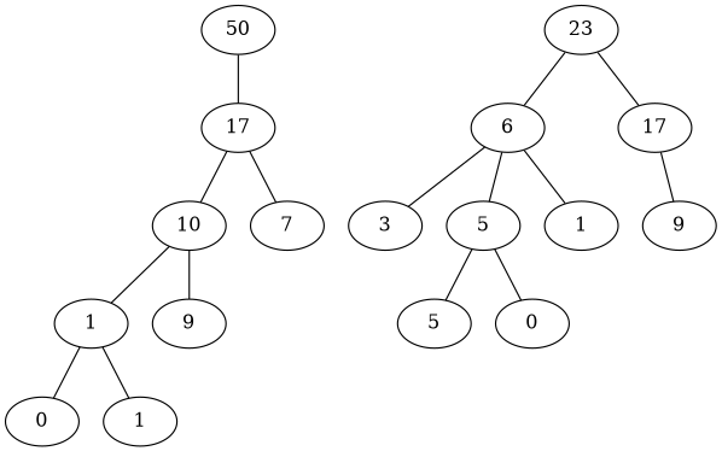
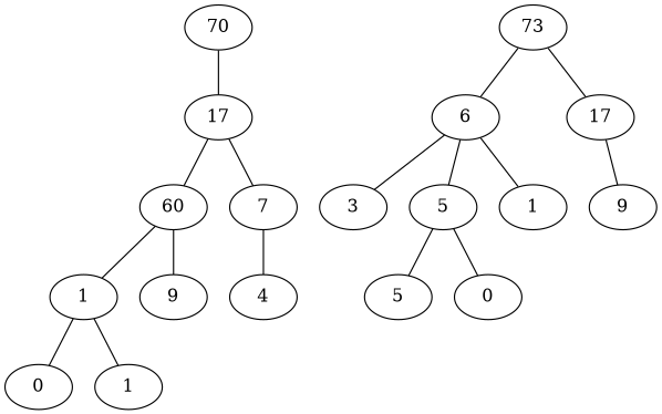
  graph {
-   n1 [label=50]
+   n1 [label=70]
    n2 [label=17]
-   n3 [label=10]
+   n3 [label=60]
    n4 [label=7]
-   n5 [label=23]
+   n5 [label=73]
    n6 [label=6]
    n7 [label=17]
    n8 [label=1]
    n9 [label=9]
+   n10 [label=4]
    n11 [label=0]
    n12 [label=1]
    n13 [label=3]
    n14 [label=5]
    n15 [label=1]
    n16 [label=9]
    n17 [label=5]
    n18 [label=0]
    n1 -- n2
    n2 -- n3
    n2 -- n4
    n3 -- n8
    n3 -- n9
+   n4 -- n10
    n5 -- n6
    n5 -- n7
    n6 -- n13
    n6 -- n14
    n6 -- n15
    n7 -- n16
    n8 -- n11
    n8 -- n12
    n14 -- n17
    n14 -- n18
  }
